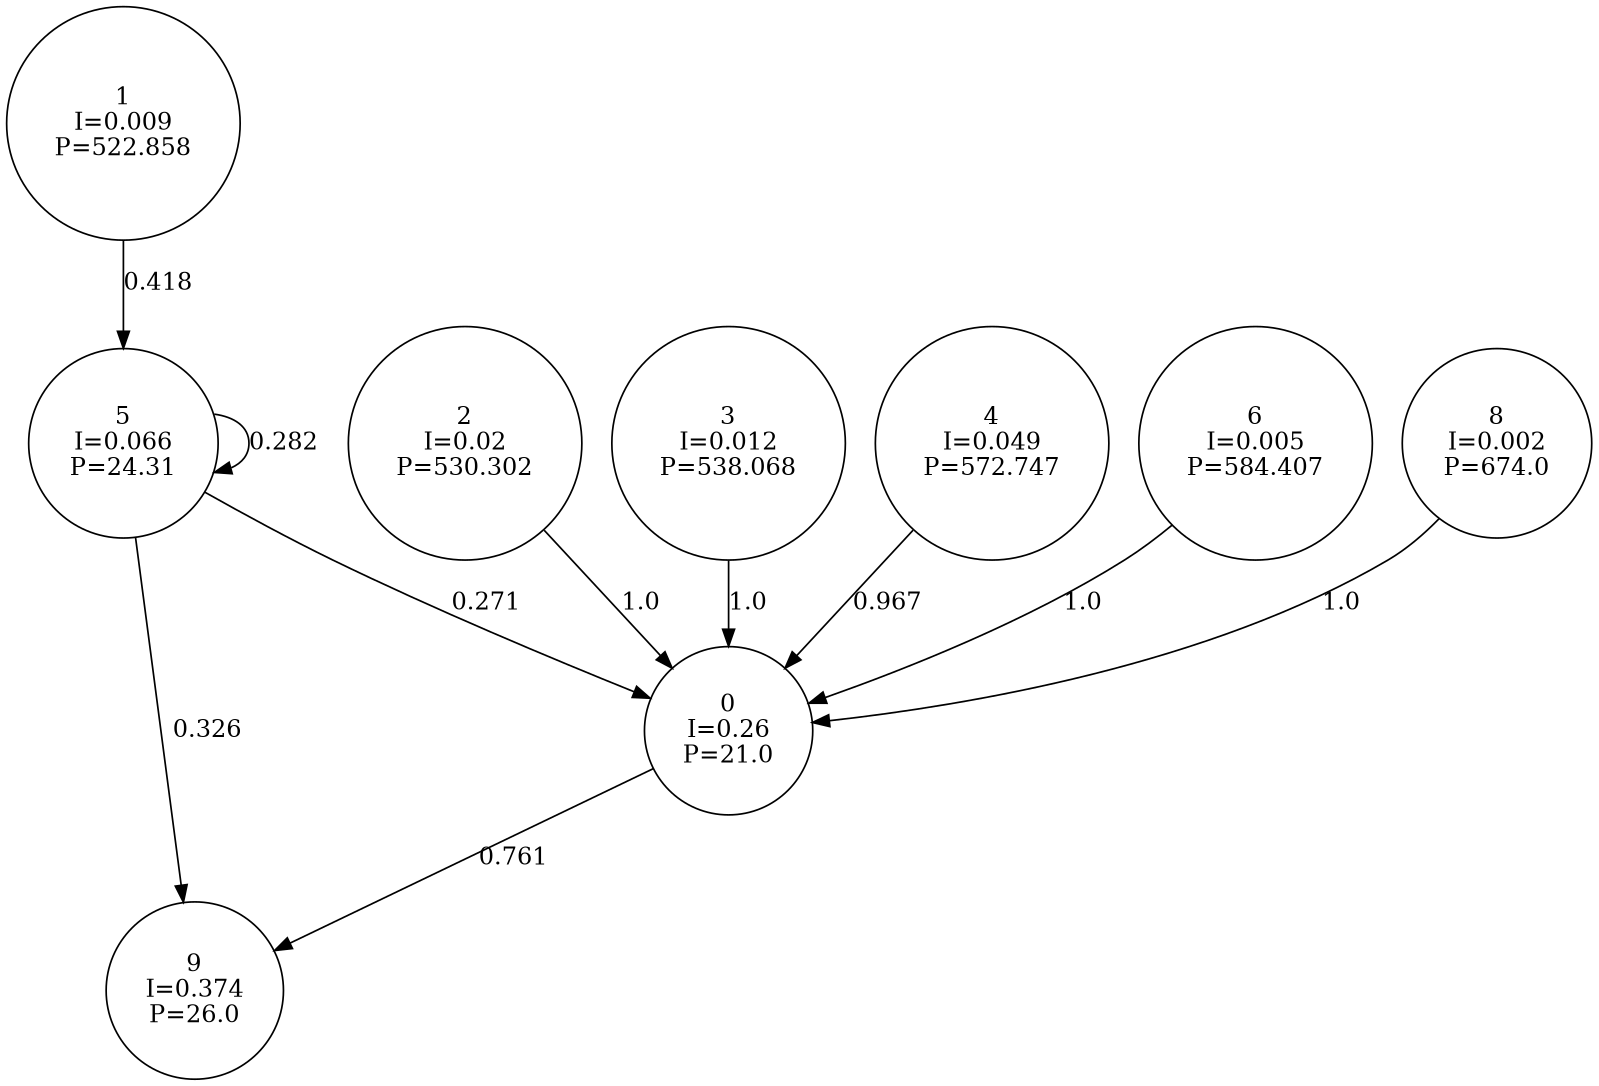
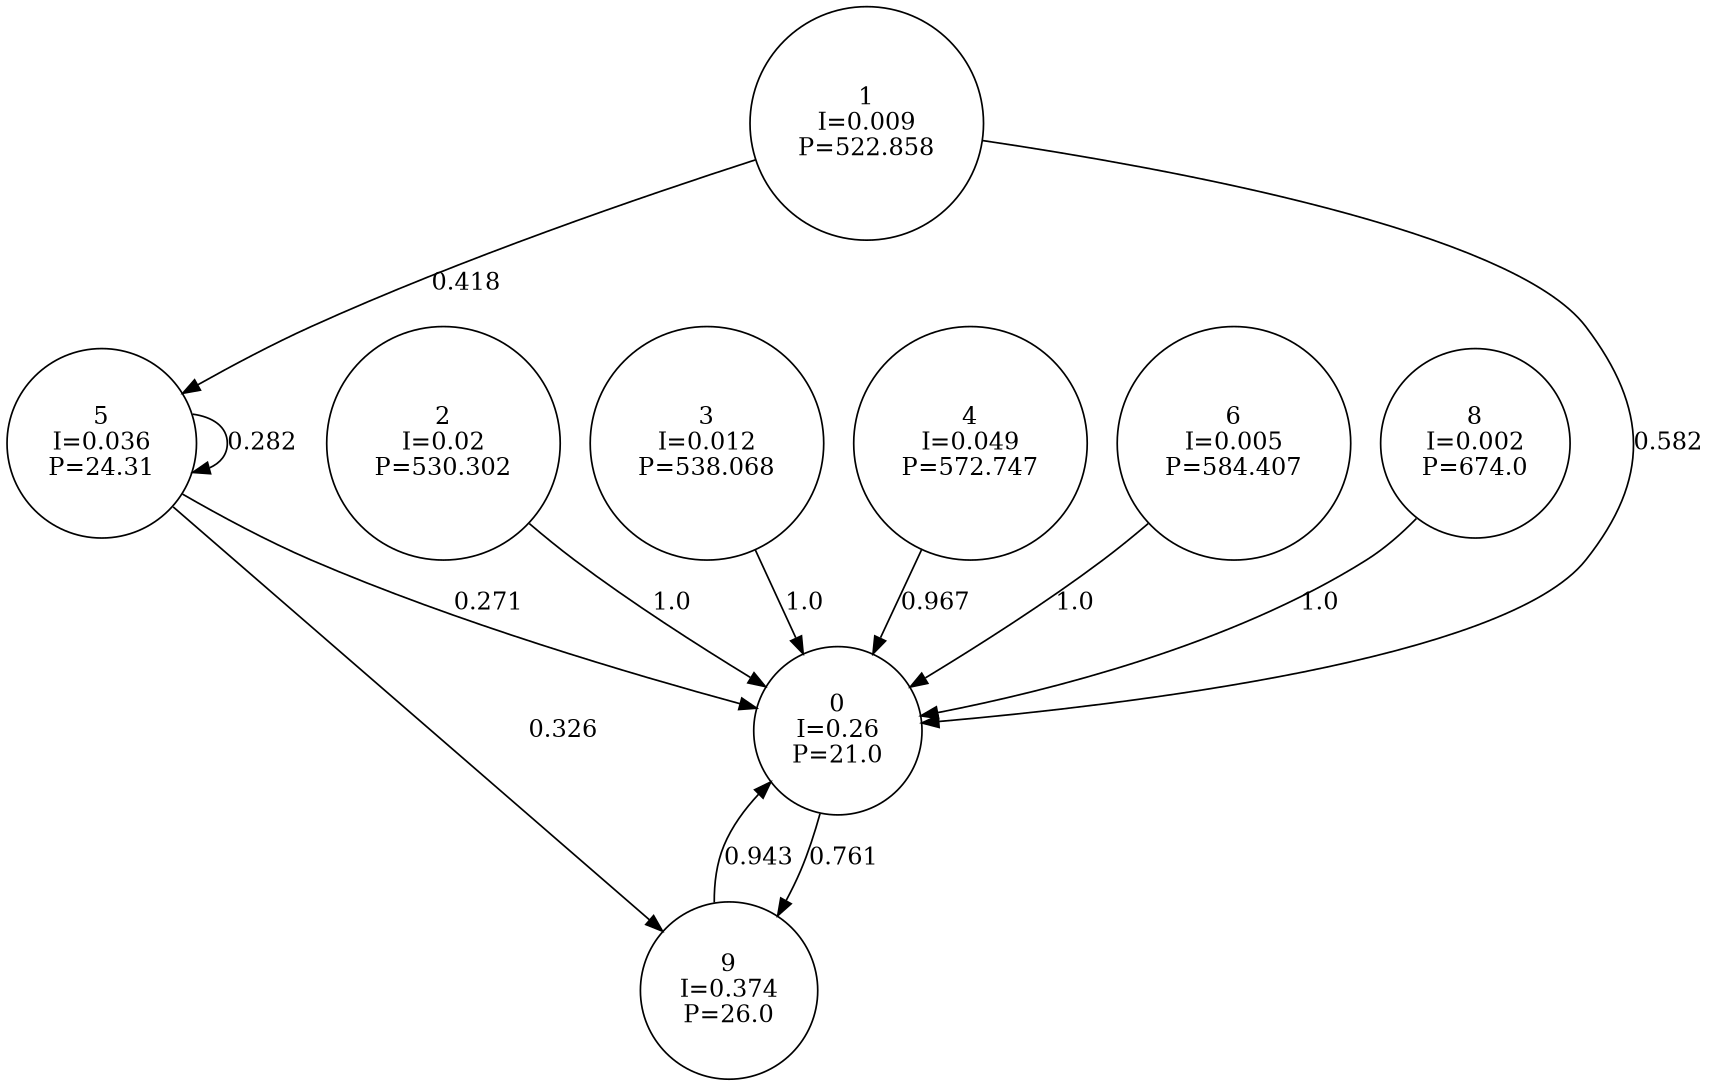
  digraph {
    node [shape=circle]
    n1 [label="0\nI=0.26\nP=21.0"]
    n2 [label="9\nI=0.374\nP=26.0"]
    n3 [label="1\nI=0.009\nP=522.858"]
-   n4 [label="5\nI=0.066\nP=24.31"]
+   n4 [label="5\nI=0.036\nP=24.31"]
    n5 [label="2\nI=0.02\nP=530.302"]
    n6 [label="3\nI=0.012\nP=538.068"]
    n7 [label="4\nI=0.049\nP=572.747"]
    n8 [label="6\nI=0.005\nP=584.407"]
    n9 [label="8\nI=0.002\nP=674.0"]
    n1 -> n2 [label=0.761]
+   n2 -> n1 [label=0.943]
+   n3 -> n1 [label=0.582]
    n3 -> n4 [label=0.418]
    n4 -> n1 [label=0.271]
    n4 -> n2 [label=0.326]
    n4 -> n4 [label=0.282]
    n5 -> n1 [label=1.0]
    n6 -> n1 [label=1.0]
    n7 -> n1 [label=0.967]
    n8 -> n1 [label=1.0]
    n9 -> n1 [label=1.0]
  }
